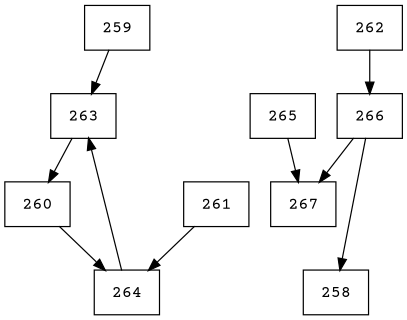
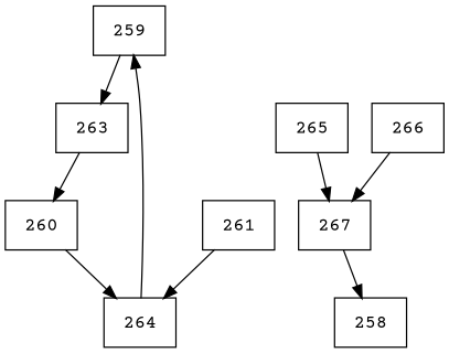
  digraph {
    fontname="Courier Prime"
    node [fontname="Courier Prime" shape=record]
    edge [fontname="Courier Prime"]
    n1 [label="{259}"]
    n2 [label="{263}"]
    n3 [label="{261}"]
    n4 [label="{264}"]
    n5 [label="{260}"]
-   n6 [label="{262}"]
    n7 [label="{266}"]
    n8 [label="{267}"]
    n9 [label="{265}"]
    n10 [label="{258}"]
    n1 -> n2
    n2 -> n5
    n3 -> n4
-   n4 -> n2
+   n4 -> n1
    n5 -> n4
-   n6 -> n7
    n7 -> n8
-   n7 -> n10
+   n8 -> n10
    n9 -> n8
  }
